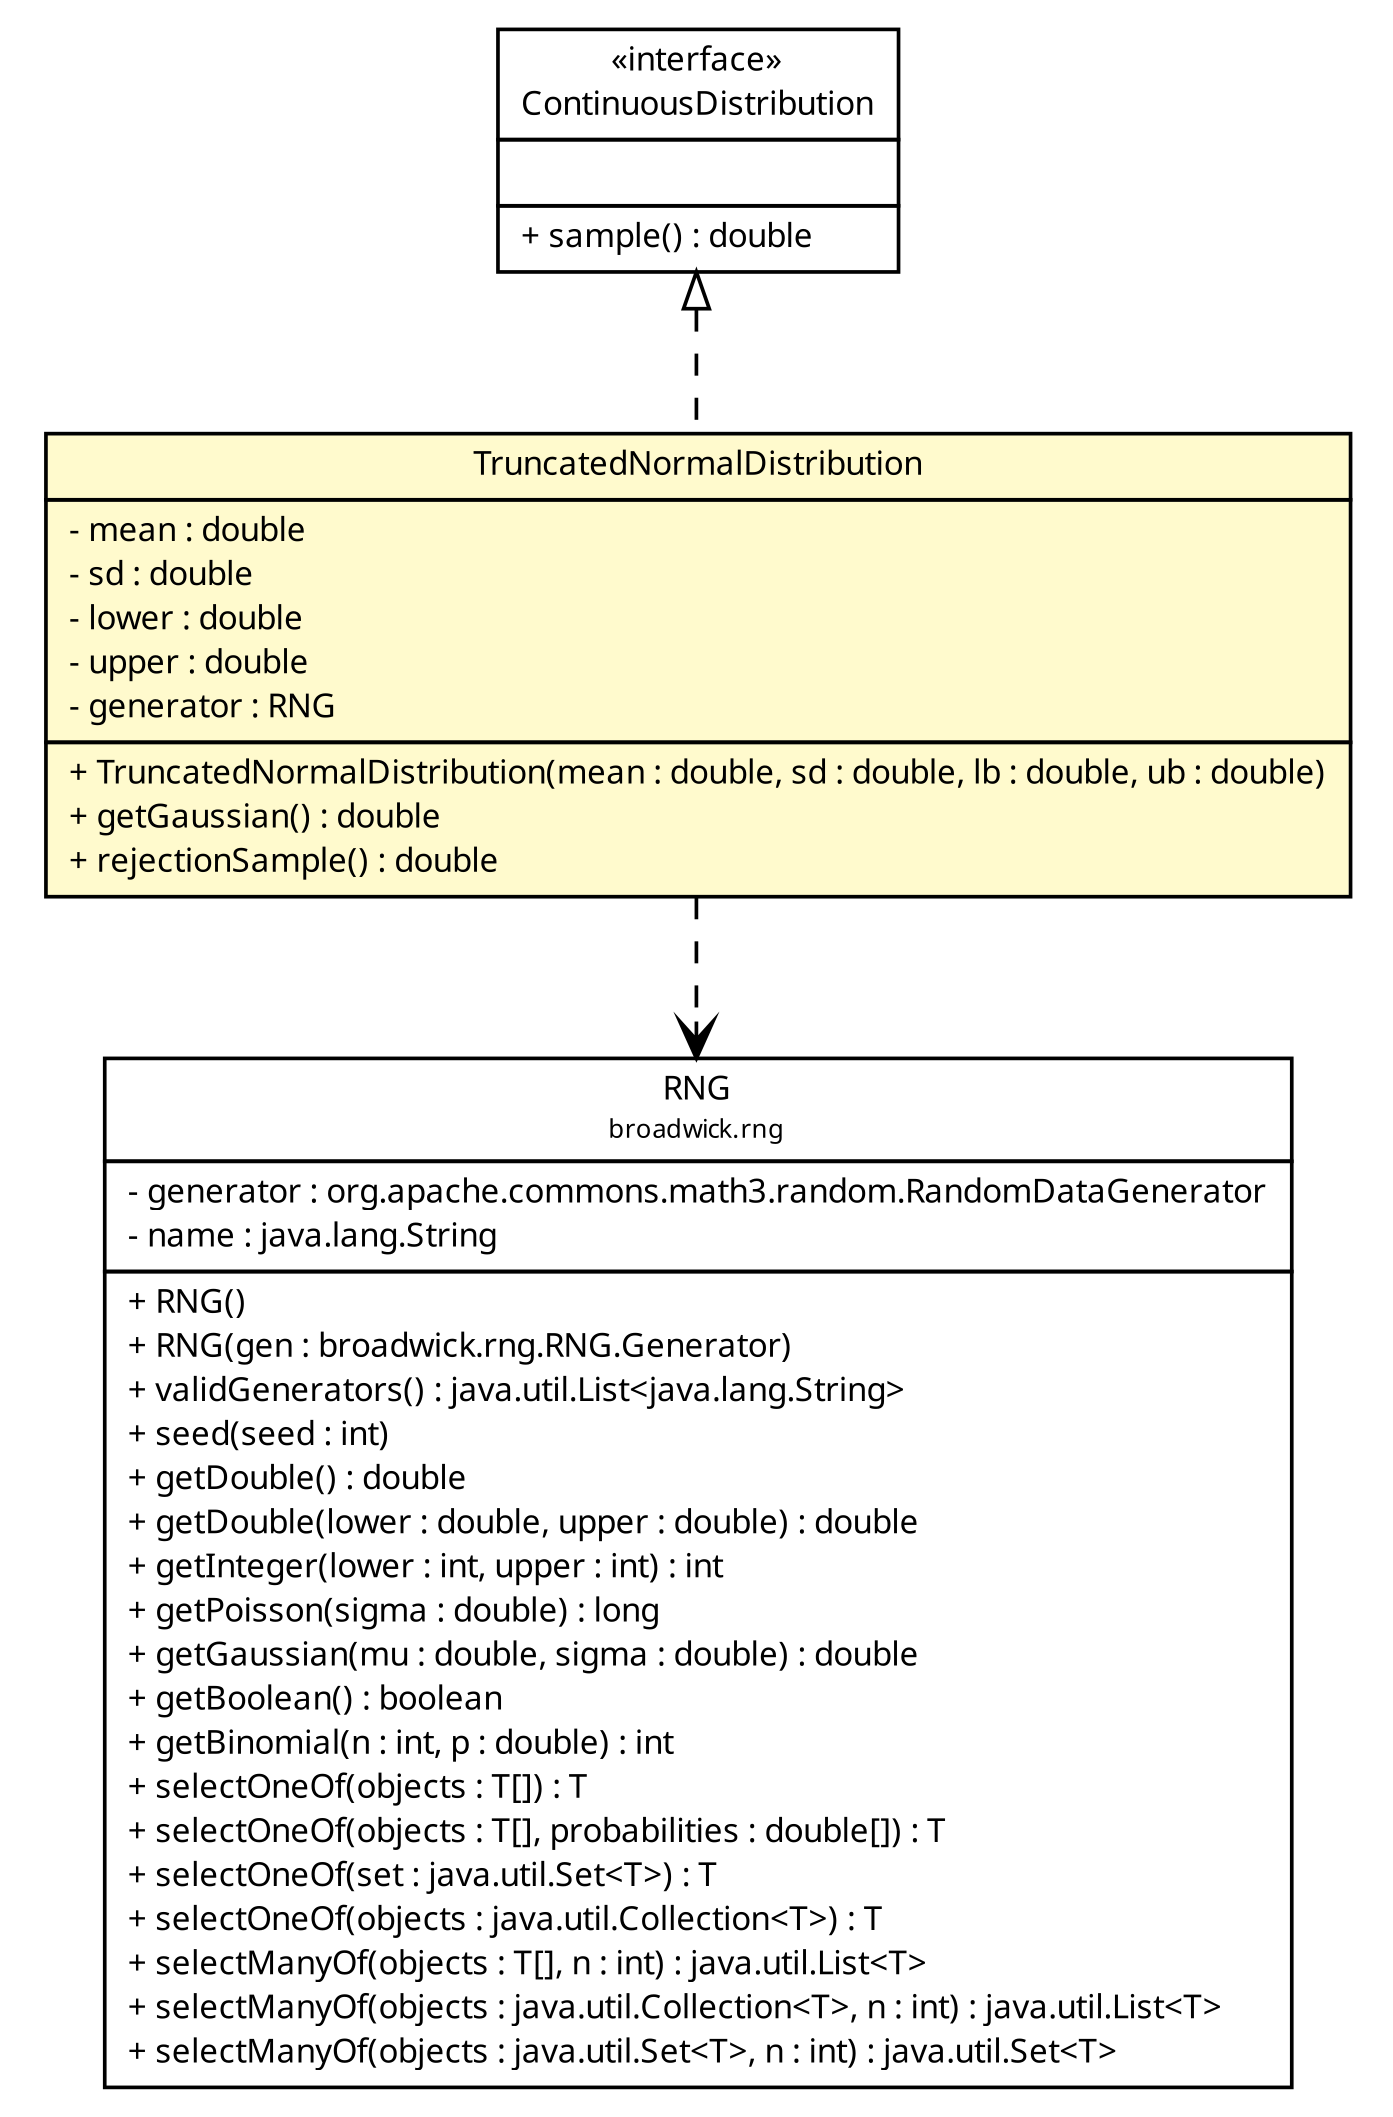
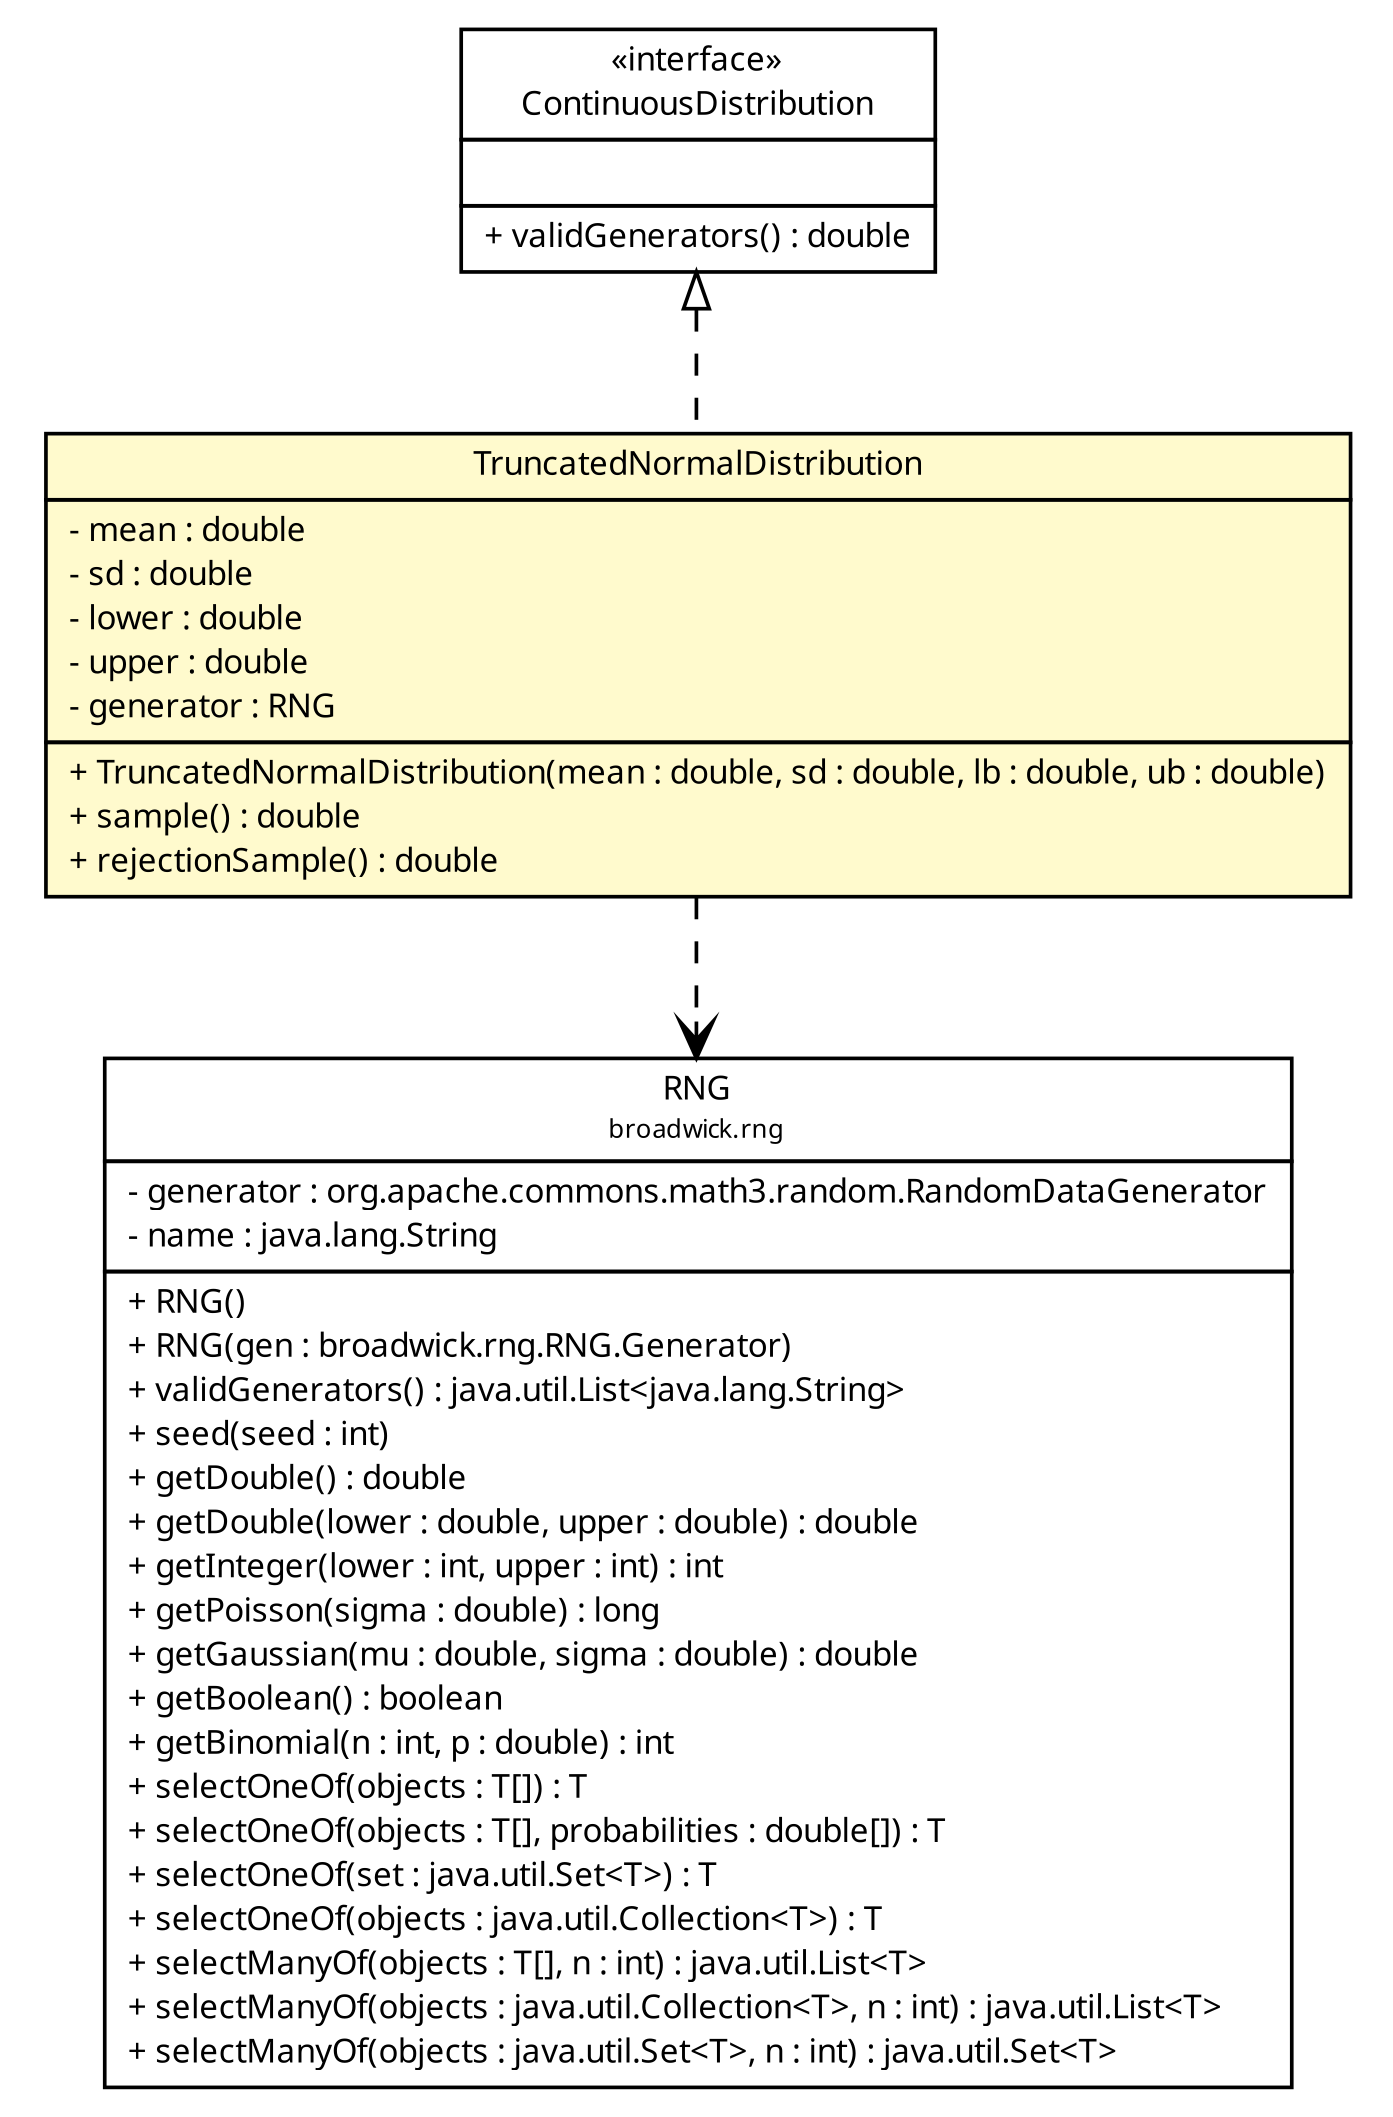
  digraph {
    nodesep=0.25
    ranksep=0.5
    node [fontcolor=black fontname="Trebuchet MS" fontsize=9.0 shape=plaintext]
    edge [fontname="Trebuchet MS" headport=p labelfontname="Trebuchet MS" labelfontsize=10 style=dashed tailport=p]
    n1 [label=<<table title="broadwick.rng.RNG" border="0" cellborder="1" cellspacing="0" cellpadding="2" port="p" href="../../rng/RNG.html"> 		<tr><td><table border="0" cellspacing="0" cellpadding="1"> <tr><td align="center" balign="center"><font face="Trebuchet MS"> RNG </font></td></tr> <tr><td align="center" balign="center"><font face="Trebuchet MS" point-size="7.0"> broadwick.rng </font></td></tr> 		</table></td></tr> 		<tr><td><table border="0" cellspacing="0" cellpadding="1"> <tr><td align="left" balign="left"> - generator : org.apache.commons.math3.random.RandomDataGenerator </td></tr> <tr><td align="left" balign="left"> - name : java.lang.String </td></tr> 		</table></td></tr> 		<tr><td><table border="0" cellspacing="0" cellpadding="1"> <tr><td align="left" balign="left"> + RNG() </td></tr> <tr><td align="left" balign="left"> + RNG(gen : broadwick.rng.RNG.Generator) </td></tr> <tr><td align="left" balign="left"> + validGenerators() : java.util.List&lt;java.lang.String&gt; </td></tr> <tr><td align="left" balign="left"> + seed(seed : int) </td></tr> <tr><td align="left" balign="left"> + getDouble() : double </td></tr> <tr><td align="left" balign="left"> + getDouble(lower : double, upper : double) : double </td></tr> <tr><td align="left" balign="left"> + getInteger(lower : int, upper : int) : int </td></tr> <tr><td align="left" balign="left"> + getPoisson(sigma : double) : long </td></tr> <tr><td align="left" balign="left"> + getGaussian(mu : double, sigma : double) : double </td></tr> <tr><td align="left" balign="left"> + getBoolean() : boolean </td></tr> <tr><td align="left" balign="left"> + getBinomial(n : int, p : double) : int </td></tr> <tr><td align="left" balign="left"> + selectOneOf(objects : T[]) : T </td></tr> <tr><td align="left" balign="left"> + selectOneOf(objects : T[], probabilities : double[]) : T </td></tr> <tr><td align="left" balign="left"> + selectOneOf(set : java.util.Set&lt;T&gt;) : T </td></tr> <tr><td align="left" balign="left"> + selectOneOf(objects : java.util.Collection&lt;T&gt;) : T </td></tr> <tr><td align="left" balign="left"> + selectManyOf(objects : T[], n : int) : java.util.List&lt;T&gt; </td></tr> <tr><td align="left" balign="left"> + selectManyOf(objects : java.util.Collection&lt;T&gt;, n : int) : java.util.List&lt;T&gt; </td></tr> <tr><td align="left" balign="left"> + selectManyOf(objects : java.util.Set&lt;T&gt;, n : int) : java.util.Set&lt;T&gt; </td></tr> 		</table></td></tr> 		</table>>]
-   n2 [label=<<table title="broadwick.statistics.distributions.TruncatedNormalDistribution" border="0" cellborder="1" cellspacing="0" cellpadding="2" port="p" bgcolor="lemonChiffon" href="./TruncatedNormalDistribution.html"> 		<tr><td><table border="0" cellspacing="0" cellpadding="1"> <tr><td align="center" balign="center"><font face="Trebuchet MS"> TruncatedNormalDistribution </font></td></tr> 		</table></td></tr> 		<tr><td><table border="0" cellspacing="0" cellpadding="1"> <tr><td align="left" balign="left"> - mean : double </td></tr> <tr><td align="left" balign="left"> - sd : double </td></tr> <tr><td align="left" balign="left"> - lower : double </td></tr> <tr><td align="left" balign="left"> - upper : double </td></tr> <tr><td align="left" balign="left"> - generator : RNG </td></tr> 		</table></td></tr> 		<tr><td><table border="0" cellspacing="0" cellpadding="1"> <tr><td align="left" balign="left"> + TruncatedNormalDistribution(mean : double, sd : double, lb : double, ub : double) </td></tr> <tr><td align="left" balign="left"> + getGaussian() : double </td></tr> <tr><td align="left" balign="left"> + rejectionSample() : double </td></tr> 		</table></td></tr> 		</table>>]
-   n3 [label=<<table title="broadwick.statistics.distributions.ContinuousDistribution" border="0" cellborder="1" cellspacing="0" cellpadding="2" port="p" href="./ContinuousDistribution.html"> 		<tr><td><table border="0" cellspacing="0" cellpadding="1"> <tr><td align="center" balign="center"> &#171;interface&#187; </td></tr> <tr><td align="center" balign="center"><font face="Trebuchet MS"> ContinuousDistribution </font></td></tr> 		</table></td></tr> 		<tr><td><table border="0" cellspacing="0" cellpadding="1"> <tr><td align="left" balign="left">  </td></tr> 		</table></td></tr> 		<tr><td><table border="0" cellspacing="0" cellpadding="1"> <tr><td align="left" balign="left"><font face="Trebuchet MS" point-size="9.0"> + sample() : double </font></td></tr> 		</table></td></tr> 		</table>>]
+   n2 [label=<<table title="broadwick.statistics.distributions.TruncatedNormalDistribution" border="0" cellborder="1" cellspacing="0" cellpadding="2" port="p" bgcolor="lemonChiffon" href="./TruncatedNormalDistribution.html"> 		<tr><td><table border="0" cellspacing="0" cellpadding="1"> <tr><td align="center" balign="center"><font face="Trebuchet MS"> TruncatedNormalDistribution </font></td></tr> 		</table></td></tr> 		<tr><td><table border="0" cellspacing="0" cellpadding="1"> <tr><td align="left" balign="left"> - mean : double </td></tr> <tr><td align="left" balign="left"> - sd : double </td></tr> <tr><td align="left" balign="left"> - lower : double </td></tr> <tr><td align="left" balign="left"> - upper : double </td></tr> <tr><td align="left" balign="left"> - generator : RNG </td></tr> 		</table></td></tr> 		<tr><td><table border="0" cellspacing="0" cellpadding="1"> <tr><td align="left" balign="left"> + TruncatedNormalDistribution(mean : double, sd : double, lb : double, ub : double) </td></tr> <tr><td align="left" balign="left"> + sample() : double </td></tr> <tr><td align="left" balign="left"> + rejectionSample() : double </td></tr> 		</table></td></tr> 		</table>>]
+   n3 [label=<<table title="broadwick.statistics.distributions.ContinuousDistribution" border="0" cellborder="1" cellspacing="0" cellpadding="2" port="p" href="./ContinuousDistribution.html"> 		<tr><td><table border="0" cellspacing="0" cellpadding="1"> <tr><td align="center" balign="center"> &#171;interface&#187; </td></tr> <tr><td align="center" balign="center"><font face="Trebuchet MS"> ContinuousDistribution </font></td></tr> 		</table></td></tr> 		<tr><td><table border="0" cellspacing="0" cellpadding="1"> <tr><td align="left" balign="left">  </td></tr> 		</table></td></tr> 		<tr><td><table border="0" cellspacing="0" cellpadding="1"> <tr><td align="left" balign="left"><font face="Trebuchet MS" point-size="9.0"> + validGenerators() : double </font></td></tr> 		</table></td></tr> 		</table>>]
    n2 -> n1 [arrowhead=vee color=black fontcolor=black fontsize=10.0]
    n3 -> n2 [arrowtail=empty dir=back fontsize=10]
  }
